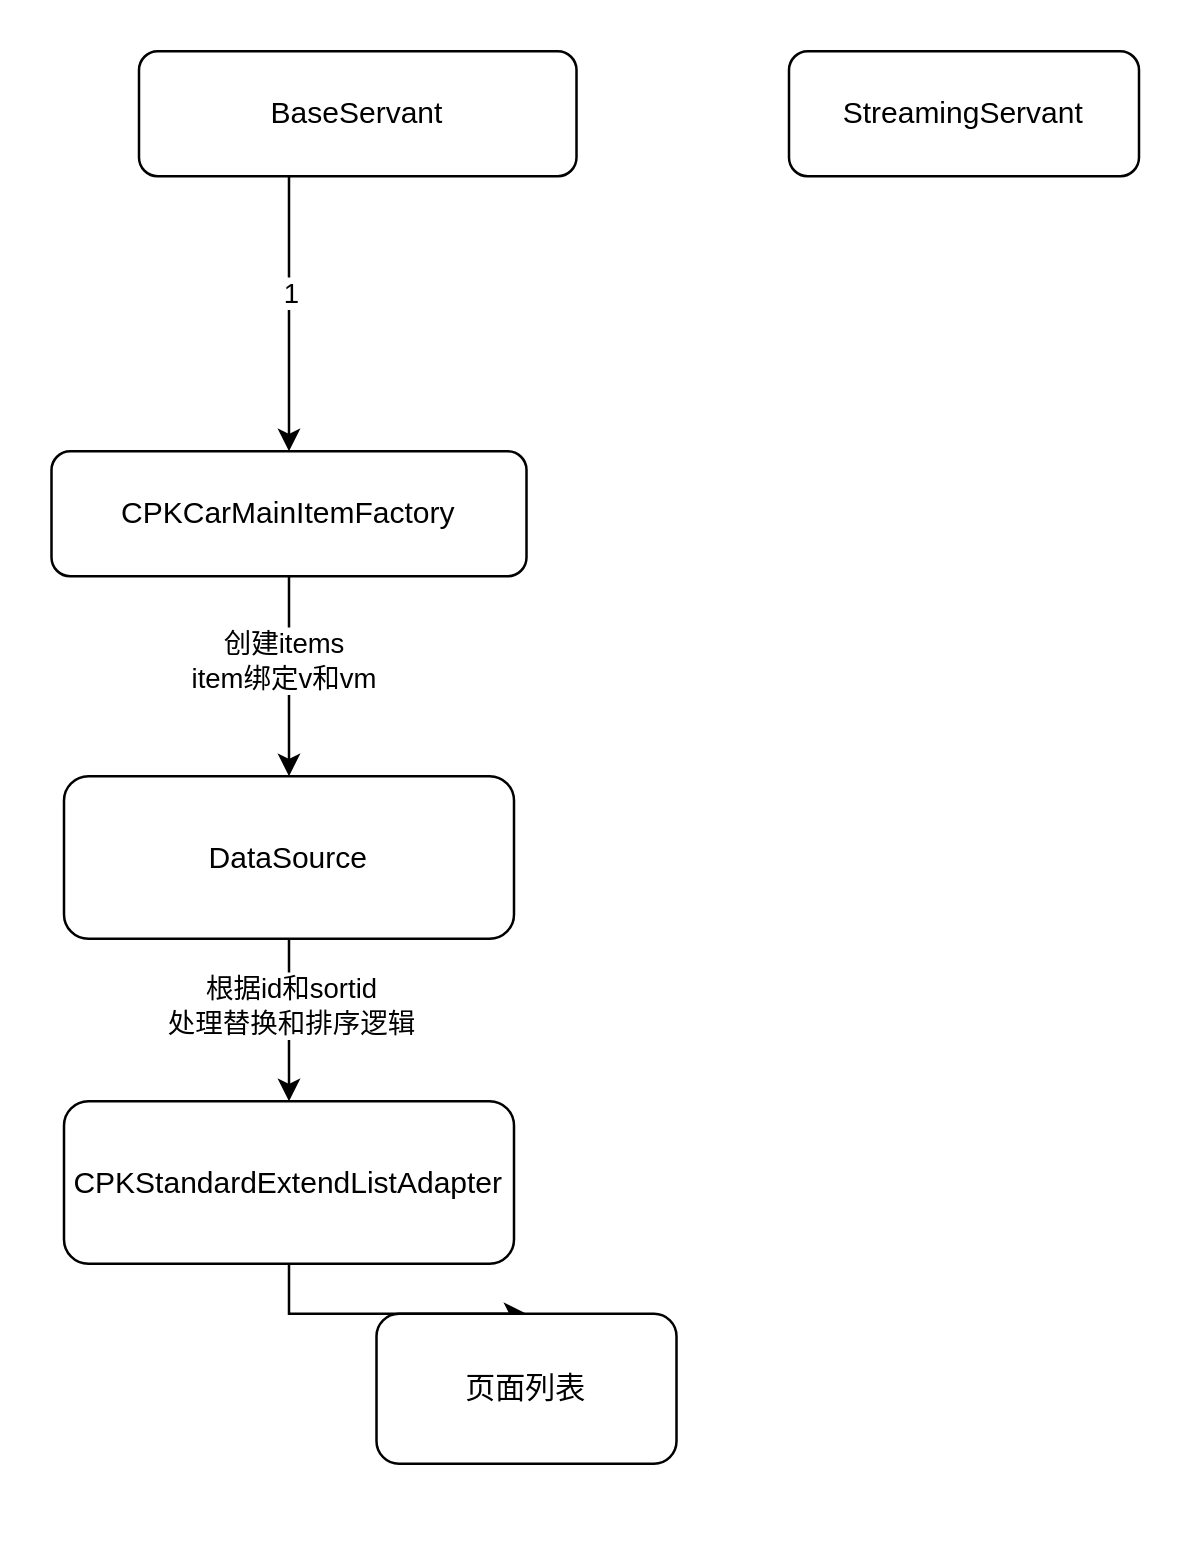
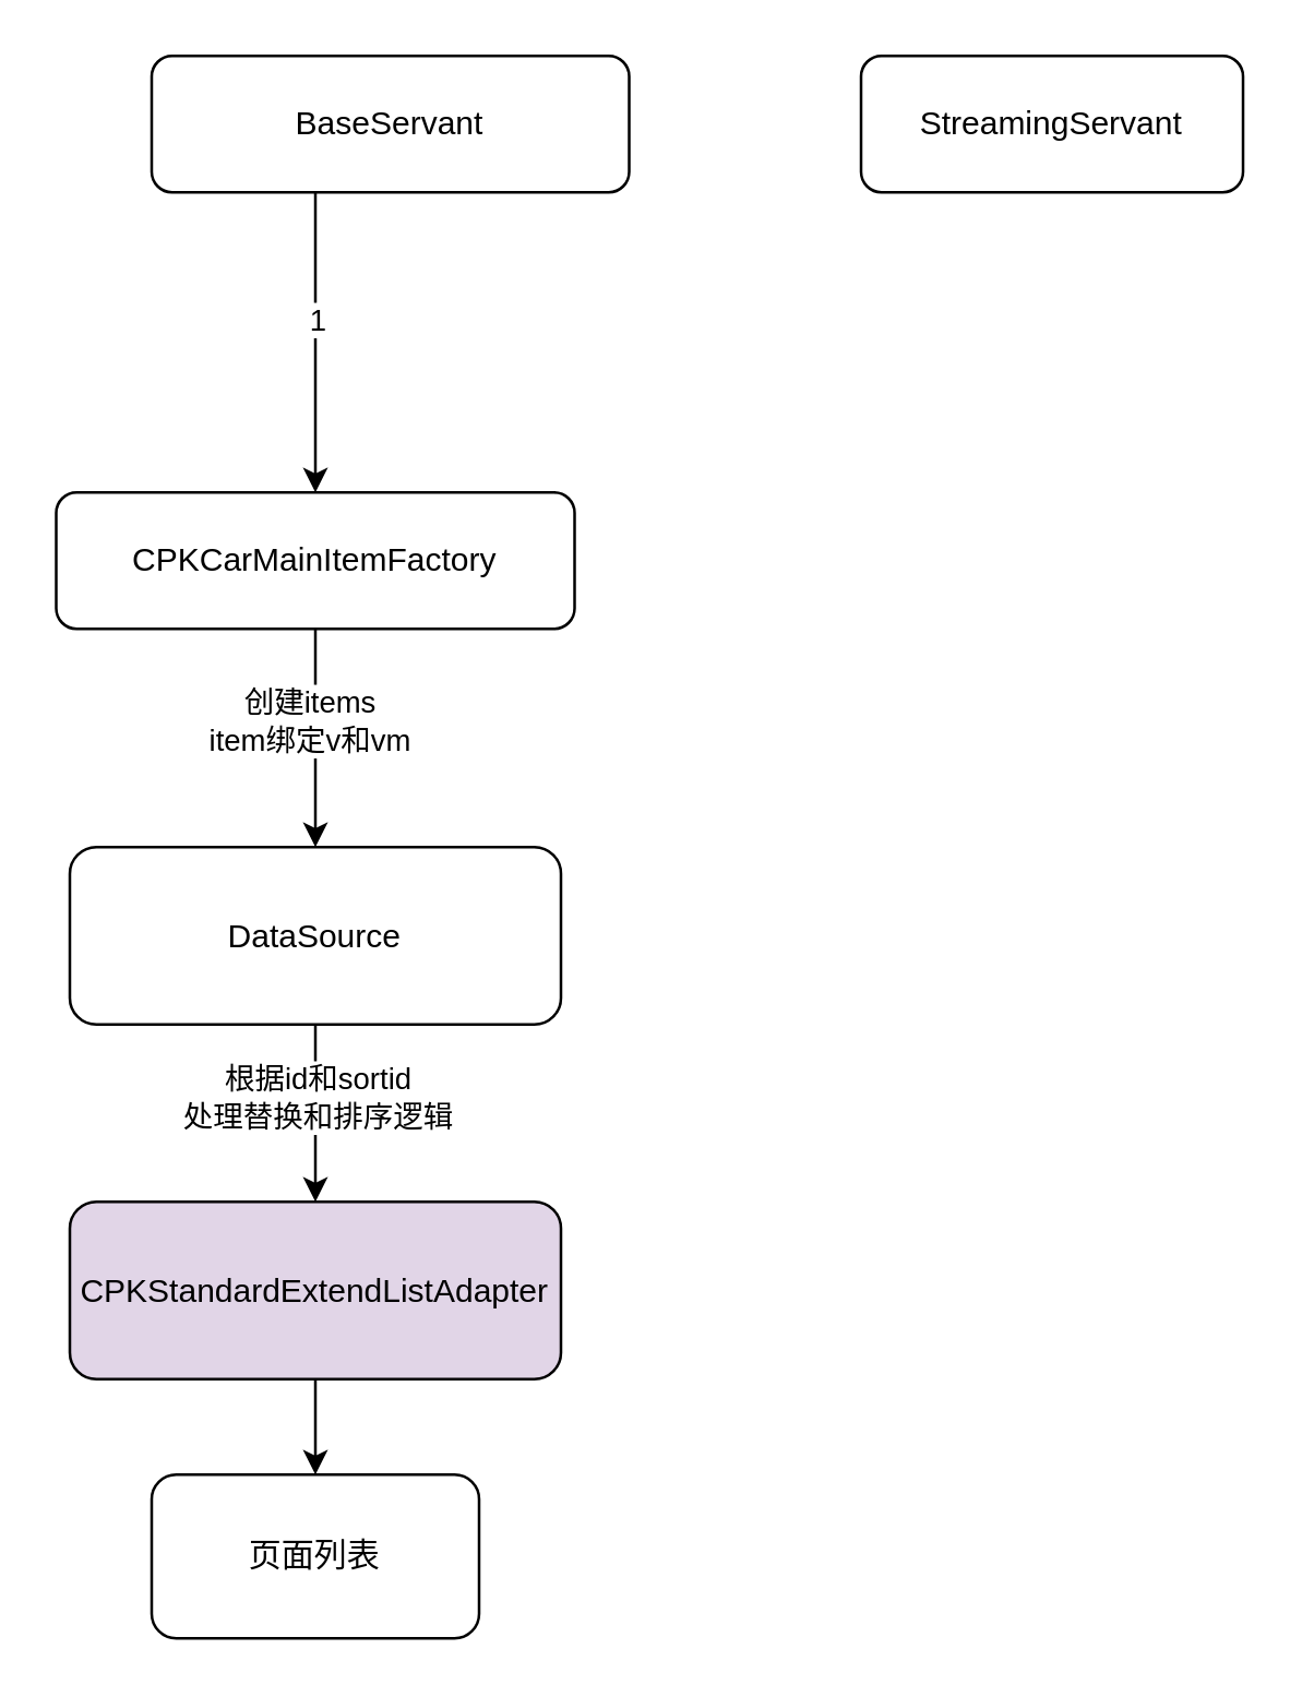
  <mxCell id="0" />
  <mxCell id="1" parent="0" />
  <mxCell id="2" style="edgeStyle=orthogonalEdgeStyle;rounded=0;orthogonalLoop=1;jettySize=auto;html=1;" edge="1" parent="1" source="4" target="8"><mxGeometry relative="1" as="geometry"><mxPoint x="325" y="290" as="targetPoint" /><Array as="points"><mxPoint x="115" y="140" /><mxPoint x="115" y="140" /></Array></mxGeometry></mxCell>
  <mxCell id="3" value="1" style="edgeLabel;html=1;align=center;verticalAlign=middle;resizable=0;points=[];" vertex="1" connectable="0" parent="2"><mxGeometry x="-0.171" relative="1" as="geometry"><mxPoint as="offset" /></mxGeometry></mxCell>
  <mxCell id="4" value="BaseServant" style="rounded=1;whiteSpace=wrap;html=1;" vertex="1" parent="1"><mxGeometry x="55" y="20" width="175" height="50" as="geometry" /></mxCell>
  <mxCell id="5" value="StreamingServant" style="rounded=1;whiteSpace=wrap;html=1;" vertex="1" parent="1"><mxGeometry x="315" y="20" width="140" height="50" as="geometry" /></mxCell>
  <mxCell id="6" value="" style="edgeStyle=orthogonalEdgeStyle;rounded=0;orthogonalLoop=1;jettySize=auto;html=1;entryX=0.5;entryY=0;entryDx=0;entryDy=0;" edge="1" parent="1" source="8" target="14"><mxGeometry relative="1" as="geometry"><mxPoint x="195" y="290" as="targetPoint" /></mxGeometry></mxCell>
  <mxCell id="7" value="创建items&lt;br&gt;item绑定v和vm" style="edgeLabel;html=1;align=center;verticalAlign=middle;resizable=0;points=[];" vertex="1" connectable="0" parent="6"><mxGeometry x="-0.18" y="-3" relative="1" as="geometry"><mxPoint as="offset" /></mxGeometry></mxCell>
  <mxCell id="8" value="&lt;div&gt;CPKCarMainItemFactory&lt;/div&gt;" style="rounded=1;whiteSpace=wrap;html=1;" vertex="1" parent="1"><mxGeometry x="20" y="180" width="190" height="50" as="geometry" /></mxCell>
  <mxCell id="9" value="" style="edgeStyle=orthogonalEdgeStyle;rounded=0;orthogonalLoop=1;jettySize=auto;html=1;" edge="1" parent="1" source="10" target="11"><mxGeometry relative="1" as="geometry" /></mxCell>
- <mxCell id="10" value="CPKStandardExtendListAdapter" style="whiteSpace=wrap;html=1;rounded=1;" vertex="1" parent="1"><mxGeometry x="25" y="440" width="180" height="65" as="geometry" /></mxCell>
- <mxCell id="11" value="页面列表" style="whiteSpace=wrap;html=1;rounded=1;" vertex="1" parent="1"><mxGeometry x="150" y="525" width="120" height="60" as="geometry" /></mxCell>
+ <mxCell id="10" value="CPKStandardExtendListAdapter" style="whiteSpace=wrap;html=1;rounded=1;fillColor=#e1d5e7;" vertex="1" parent="1"><mxGeometry x="25" y="440" width="180" height="65" as="geometry" /></mxCell>
+ <mxCell id="11" value="页面列表" style="whiteSpace=wrap;html=1;rounded=1;" vertex="1" parent="1"><mxGeometry x="55" y="540" width="120" height="60" as="geometry" /></mxCell>
  <mxCell id="12" style="edgeStyle=orthogonalEdgeStyle;rounded=0;orthogonalLoop=1;jettySize=auto;html=1;entryX=0.5;entryY=0;entryDx=0;entryDy=0;" edge="1" parent="1" source="14" target="10"><mxGeometry relative="1" as="geometry" /></mxCell>
  <mxCell id="13" value="根据id和sortid&lt;br&gt;处理替换和排序逻辑" style="edgeLabel;html=1;align=center;verticalAlign=middle;resizable=0;points=[];" vertex="1" connectable="0" parent="12"><mxGeometry x="-0.2" relative="1" as="geometry"><mxPoint as="offset" /></mxGeometry></mxCell>
  <mxCell id="14" value="DataSource" style="whiteSpace=wrap;html=1;rounded=1;" vertex="1" parent="1"><mxGeometry x="25" y="310" width="180" height="65" as="geometry" /></mxCell>
